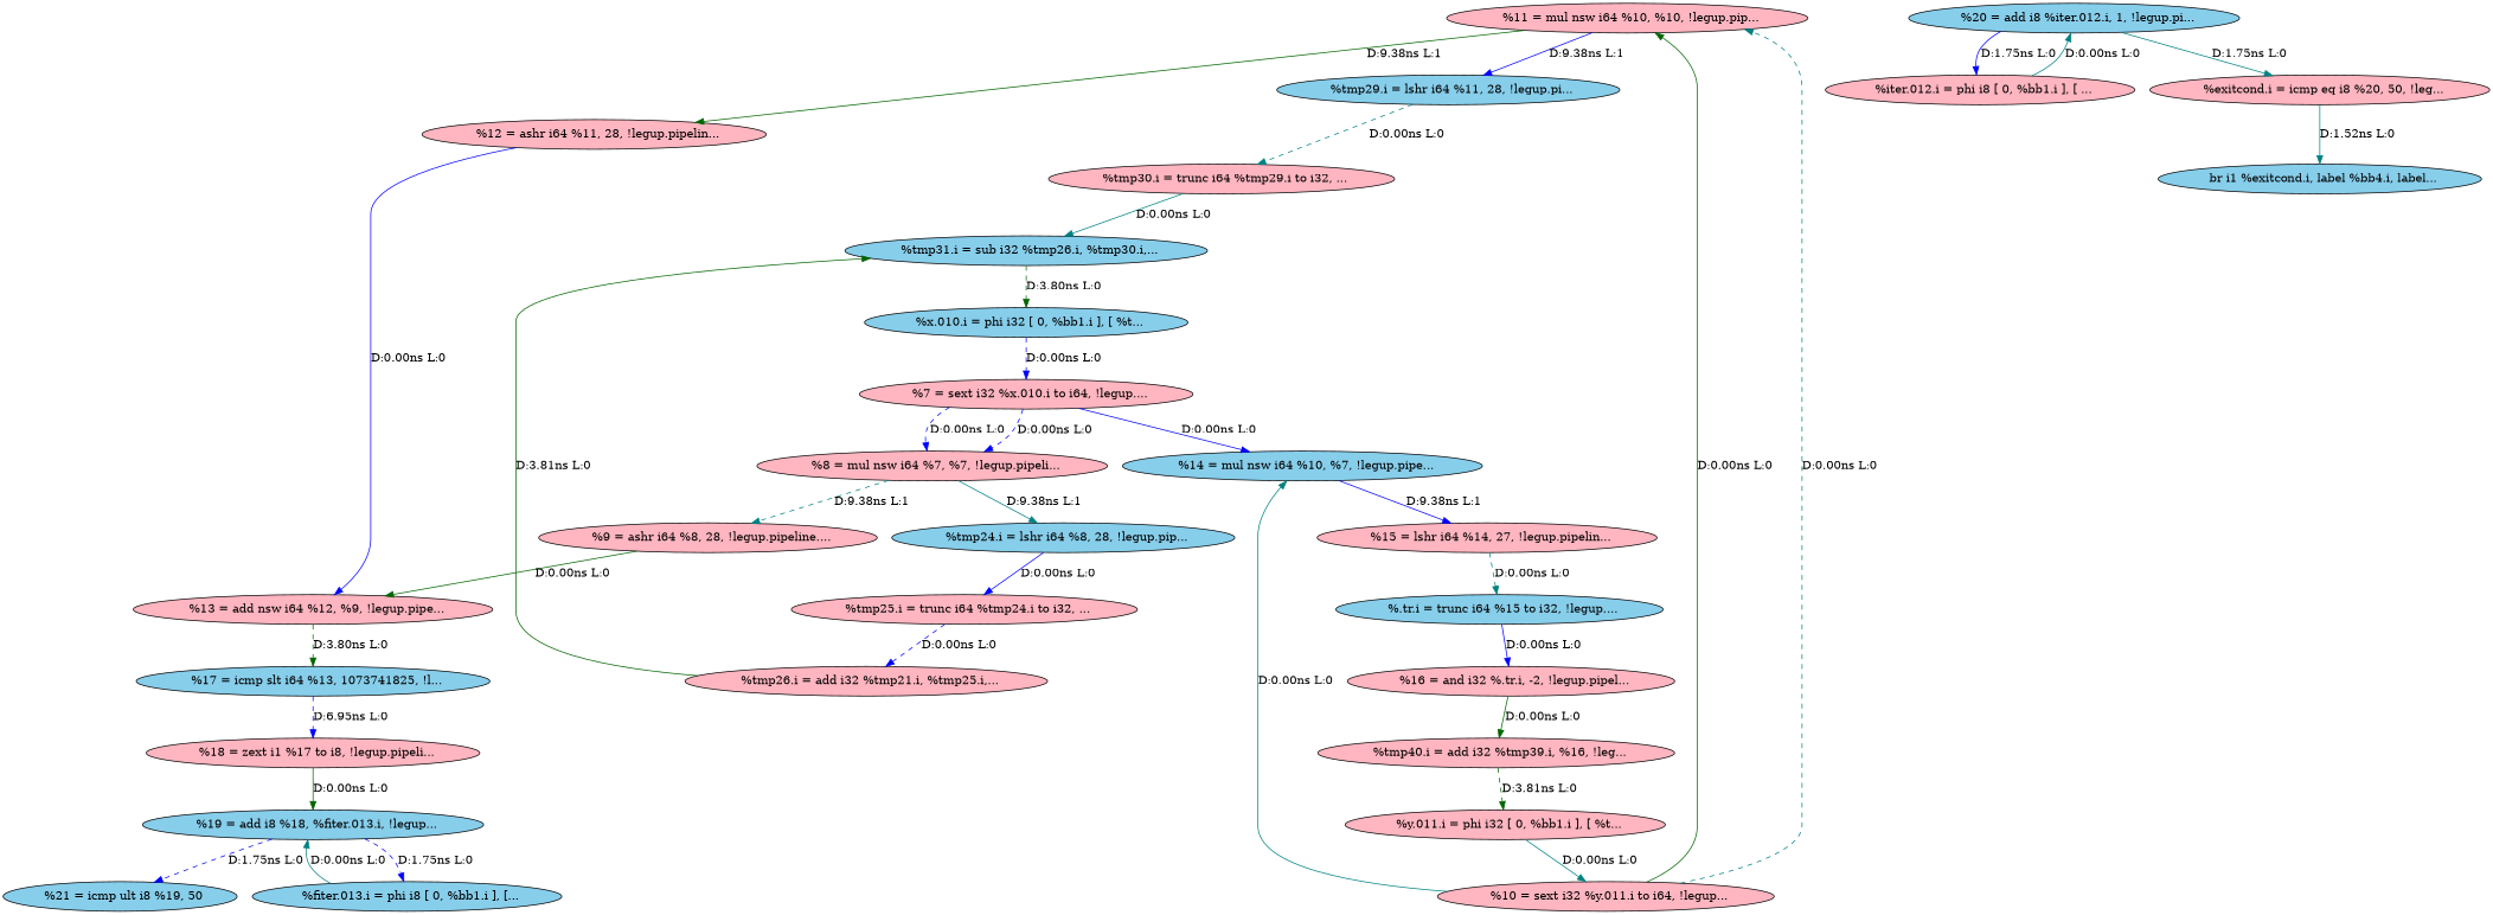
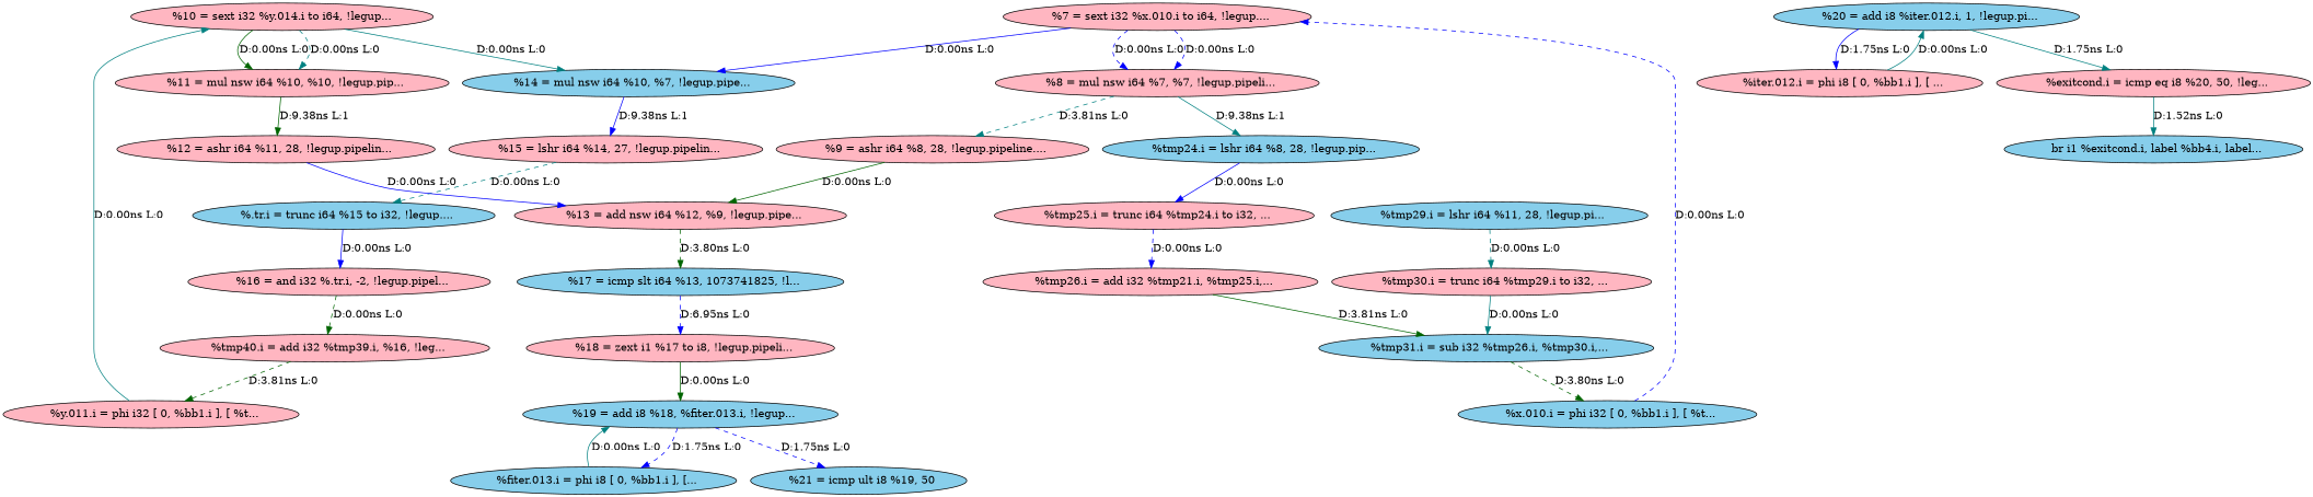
  digraph {
    node [fillcolor=lightpink style=filled]
    edge [color=blue style=solid]
    n1 [fillcolor=skyblue label="  %19 = add i8 %18, %fiter.013.i, !legup..."]
    n2 [fillcolor=skyblue label="  %fiter.013.i = phi i8 [ 0, %bb1.i ], [..."]
    n3 [fillcolor=skyblue label="  %21 = icmp ult i8 %19, 50"]
    n4 [fillcolor=skyblue label="  %20 = add i8 %iter.012.i, 1, !legup.pi..."]
    n5 [label="  %iter.012.i = phi i8 [ 0, %bb1.i ], [ ..."]
    n6 [label="  %exitcond.i = icmp eq i8 %20, 50, !leg..."]
    n7 [fillcolor=skyblue label="  br i1 %exitcond.i, label %bb4.i, label..."]
-   n8 [label="  %10 = sext i32 %y.011.i to i64, !legup..."]
+   n8 [label="%10 = sext i32 %y.014.i to i64, !legup..."]
    n9 [fillcolor=skyblue label="  %14 = mul nsw i64 %10, %7, !legup.pipe..."]
    n10 [label="  %11 = mul nsw i64 %10, %10, !legup.pip..."]
    n11 [label="  %15 = lshr i64 %14, 27, !legup.pipelin..."]
    n12 [fillcolor=skyblue label="  %tmp29.i = lshr i64 %11, 28, !legup.pi..."]
    n13 [label="  %12 = ashr i64 %11, 28, !legup.pipelin..."]
    n14 [label="  %y.011.i = phi i32 [ 0, %bb1.i ], [ %t..."]
    n15 [label="  %7 = sext i32 %x.010.i to i64, !legup...."]
    n16 [label="  %8 = mul nsw i64 %7, %7, !legup.pipeli..."]
    n17 [fillcolor=skyblue label="  %tmp24.i = lshr i64 %8, 28, !legup.pip..."]
    n18 [label="  %9 = ashr i64 %8, 28, !legup.pipeline...."]
    n19 [fillcolor=skyblue label="  %x.010.i = phi i32 [ 0, %bb1.i ], [ %t..."]
    n20 [fillcolor=skyblue label="  %.tr.i = trunc i64 %15 to i32, !legup...."]
    n21 [label="  %tmp25.i = trunc i64 %tmp24.i to i32, ..."]
    n22 [label="  %13 = add nsw i64 %12, %9, !legup.pipe..."]
    n23 [label="  %tmp26.i = add i32 %tmp21.i, %tmp25.i,..."]
    n24 [fillcolor=skyblue label="  %17 = icmp slt i64 %13, 1073741825, !l..."]
    n25 [label="  %18 = zext i1 %17 to i8, !legup.pipeli..."]
    n26 [label="  %tmp30.i = trunc i64 %tmp29.i to i32, ..."]
    n27 [fillcolor=skyblue label="  %tmp31.i = sub i32 %tmp26.i, %tmp30.i,..."]
    n28 [label="  %16 = and i32 %.tr.i, -2, !legup.pipel..."]
    n29 [label="  %tmp40.i = add i32 %tmp39.i, %16, !leg..."]
    n1 -> n2 [label="D:1.75ns L:0" style=dashed]
    n1 -> n3 [label="D:1.75ns L:0" style=dashed]
    n2 -> n1 [color=teal label="D:0.00ns L:0"]
    n4 -> n5 [label="D:1.75ns L:0"]
    n4 -> n6 [color=teal label="D:1.75ns L:0"]
    n5 -> n4 [color=teal label="D:0.00ns L:0"]
    n6 -> n7 [color=teal label="D:1.52ns L:0"]
    n8 -> n9 [color=teal label="D:0.00ns L:0"]
    n8 -> n10 [color=darkgreen label="D:0.00ns L:0"]
    n8 -> n10 [color=teal label="D:0.00ns L:0" style=dashed]
    n9 -> n11 [label="D:9.38ns L:1"]
-   n10 -> n12 [label="D:9.38ns L:1"]
    n10 -> n13 [color=darkgreen label="D:9.38ns L:1"]
    n11 -> n20 [color=teal label="D:0.00ns L:0" style=dashed]
    n12 -> n26 [color=teal label="D:0.00ns L:0" style=dashed]
    n13 -> n22 [label="D:0.00ns L:0"]
    n14 -> n8 [color=teal label="D:0.00ns L:0"]
    n15 -> n9 [label="D:0.00ns L:0"]
    n15 -> n16 [label="D:0.00ns L:0" style=dashed]
    n15 -> n16 [label="D:0.00ns L:0" style=dashed]
    n16 -> n17 [color=teal label="D:9.38ns L:1"]
-   n16 -> n18 [color=teal label="D:9.38ns L:1" style=dashed]
+   n16 -> n18 [color=teal label="D:3.81ns L:0" style=dashed]
    n17 -> n21 [label="D:0.00ns L:0"]
    n18 -> n22 [color=darkgreen label="D:0.00ns L:0"]
    n19 -> n15 [label="D:0.00ns L:0" style=dashed]
    n20 -> n28 [label="D:0.00ns L:0"]
    n21 -> n23 [label="D:0.00ns L:0" style=dashed]
    n22 -> n24 [color=darkgreen label="D:3.80ns L:0" style=dashed]
    n23 -> n27 [color=darkgreen label="D:3.81ns L:0"]
    n24 -> n25 [label="D:6.95ns L:0" style=dashed]
    n25 -> n1 [color=darkgreen label="D:0.00ns L:0"]
    n26 -> n27 [color=teal label="D:0.00ns L:0"]
    n27 -> n19 [color=darkgreen label="D:3.80ns L:0" style=dashed]
-   n28 -> n29 [color=darkgreen label="D:0.00ns L:0"]
+   n28 -> n29 [color=darkgreen label="D:0.00ns L:0" style=dashed]
    n29 -> n14 [color=darkgreen label="D:3.81ns L:0" style=dashed]
  }
